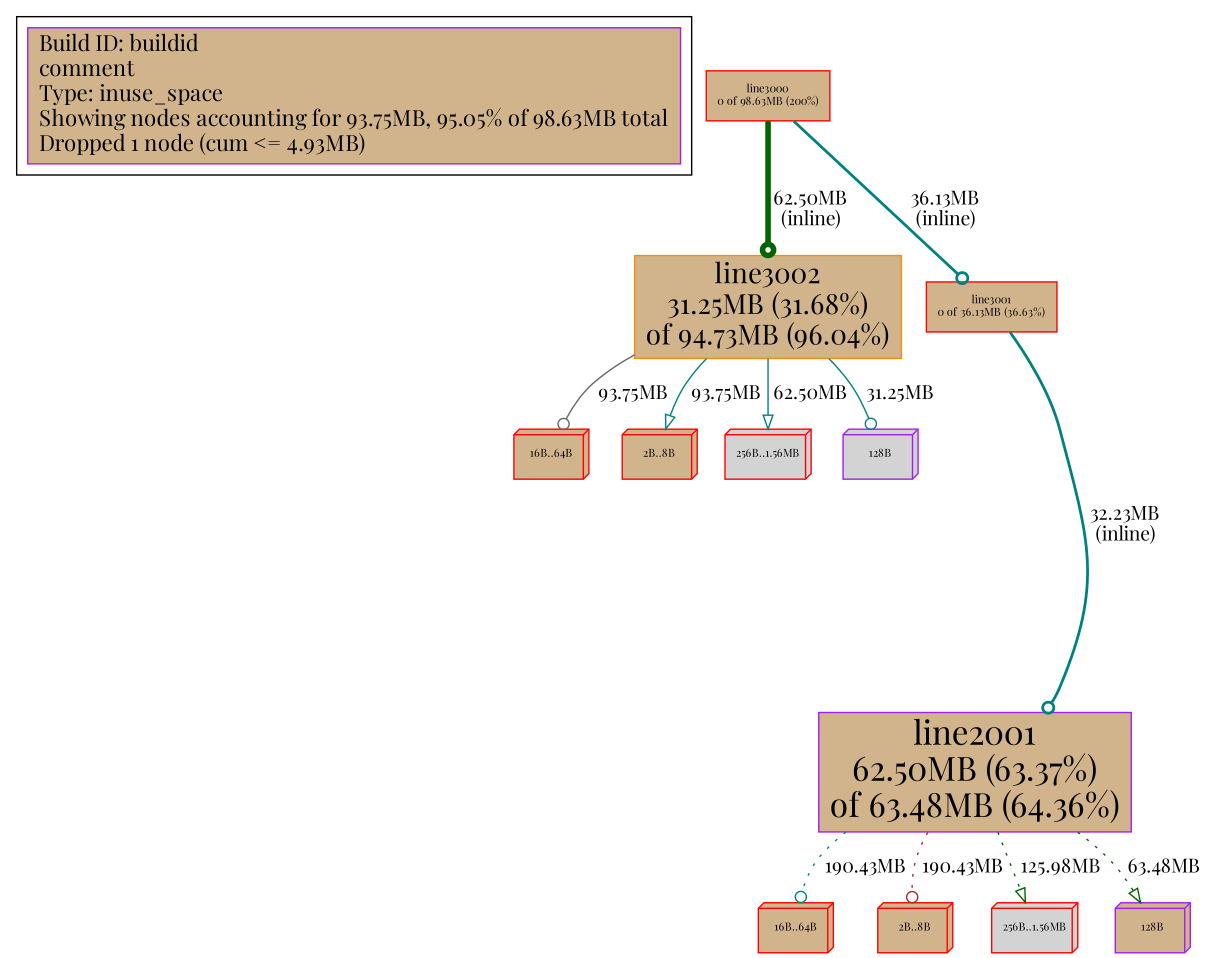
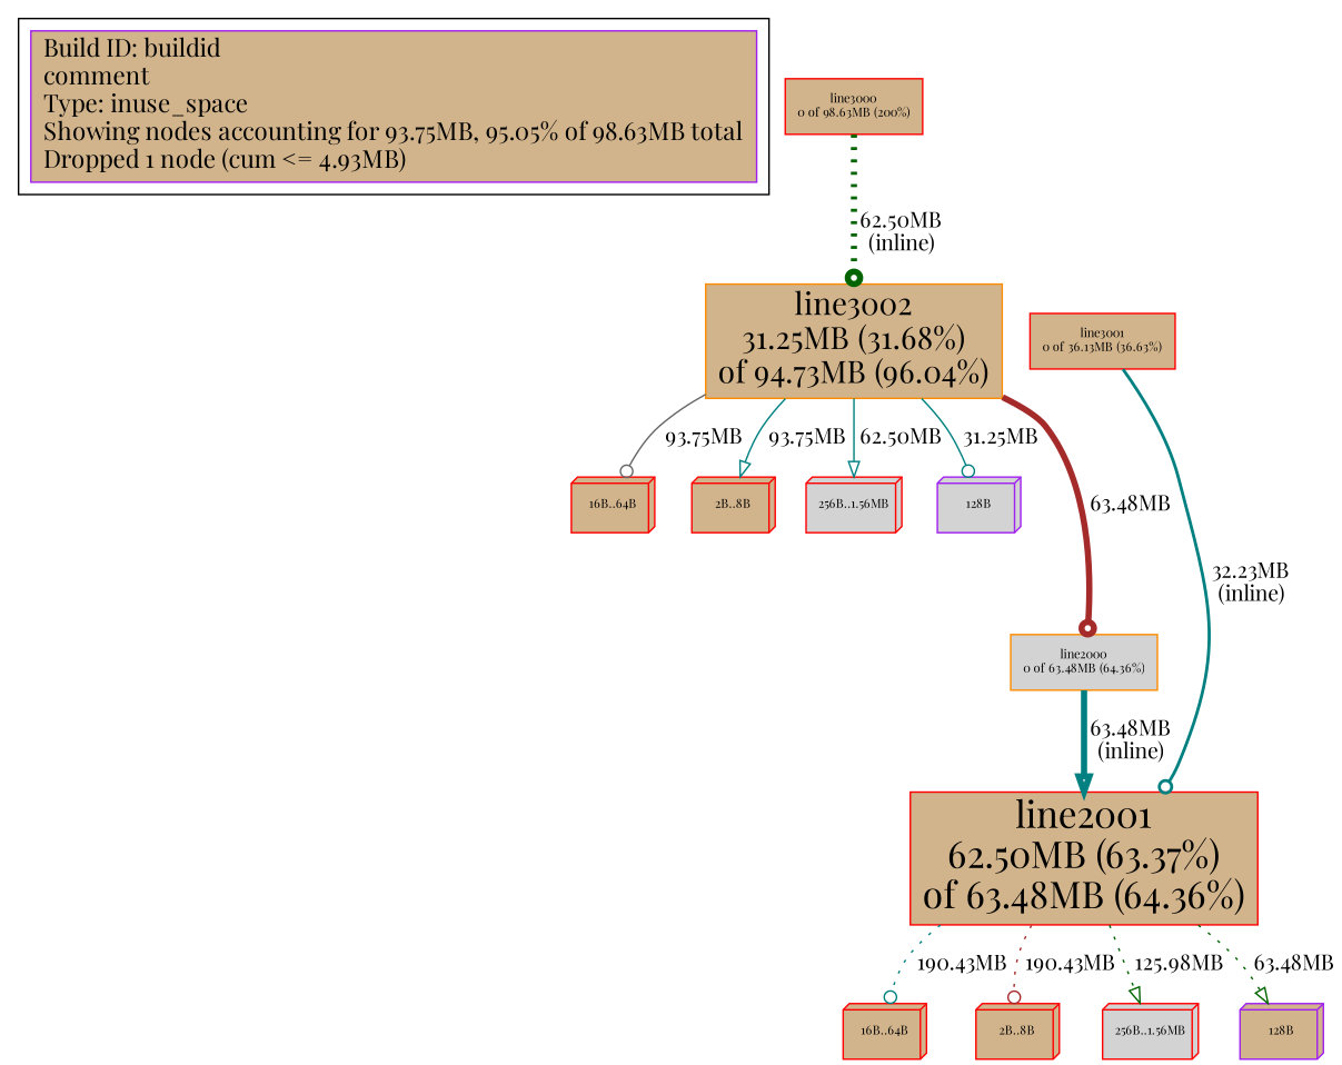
  digraph {
    fontname="Playfair Display"
    node [color=red fillcolor=tan fontname="Playfair Display" fontsize=8 shape=box3d style=filled]
    edge [arrowhead=odot color=teal fontname="Playfair Display" weight=100]
    n1 [color=purple fontsize=16 label="Build ID: buildid\lcomment\lType: inuse_space\lShowing nodes accounting for 93.75MB, 95.05% of 98.63MB total\lDropped 1 node (cum <= 4.93MB)\l" shape=box]
    n2 [color=darkorange fontsize=20 label="line3002\n31.25MB (31.68%)\nof 94.73MB (96.04%)" shape=box]
    n3 [label="16B..64B"]
    n4 [label="2B..8B"]
    n5 [fillcolor=lightgrey label="256B..1.56MB"]
    n6 [color=purple fillcolor=lightgrey label="128B"]
-   n8 [color=purple fontsize=24 label="line2001\n62.50MB (63.37%)\nof 63.48MB (64.36%)" shape=box]
+   n7 [color=darkorange fillcolor=lightgrey label="line2000\n0 of 63.48MB (64.36%)" shape=box]
+   n8 [fontsize=24 label="line2001\n62.50MB (63.37%)\nof 63.48MB (64.36%)" shape=box]
    n9 [label="line3000\n0 of 98.63MB (200%)" shape=box]
    n10 [label="line3001\n0 of 36.13MB (36.63%)" shape=box]
    n11 [label="16B..64B"]
    n12 [label="2B..8B"]
    n13 [fillcolor=lightgrey label="256B..1.56MB"]
    n14 [color=purple label="128B"]
    subgraph cluster_1 {
      n1
    }
    n2 -> n3 [color=gray40 label=" 93.75MB"]
    n2 -> n4 [arrowhead=onormal label=" 93.75MB"]
    n2 -> n5 [arrowhead=onormal label=" 62.50MB"]
    n2 -> n6 [label=" 31.25MB"]
+   n2 -> n7 [color=brown label=" 63.48MB" minlen=2 penwidth=4 weight=65]
+   n7 -> n8 [arrowhead=onormal label=" 63.48MB\n (inline)" penwidth=4 weight=65]
    n8 -> n11 [label=" 190.43MB" style=dotted]
    n8 -> n12 [color=brown label=" 190.43MB" style=dotted]
    n8 -> n13 [arrowhead=onormal color=darkgreen label=" 125.98MB" style=dotted]
    n8 -> n14 [arrowhead=onormal color=darkgreen label=" 63.48MB" style=dotted]
-   n9 -> n2 [color=darkgreen label=" 62.50MB\n (inline)" penwidth=4 weight=64]
-   n9 -> n10 [label=" 36.13MB\n (inline)" penwidth=2 weight=37]
+   n9 -> n2 [color=darkgreen label=" 62.50MB\n (inline)" penwidth=4 weight=64 style=dotted]
    n10 -> n8 [label=" 32.23MB\n (inline)" penwidth=2 weight=33]
  }
